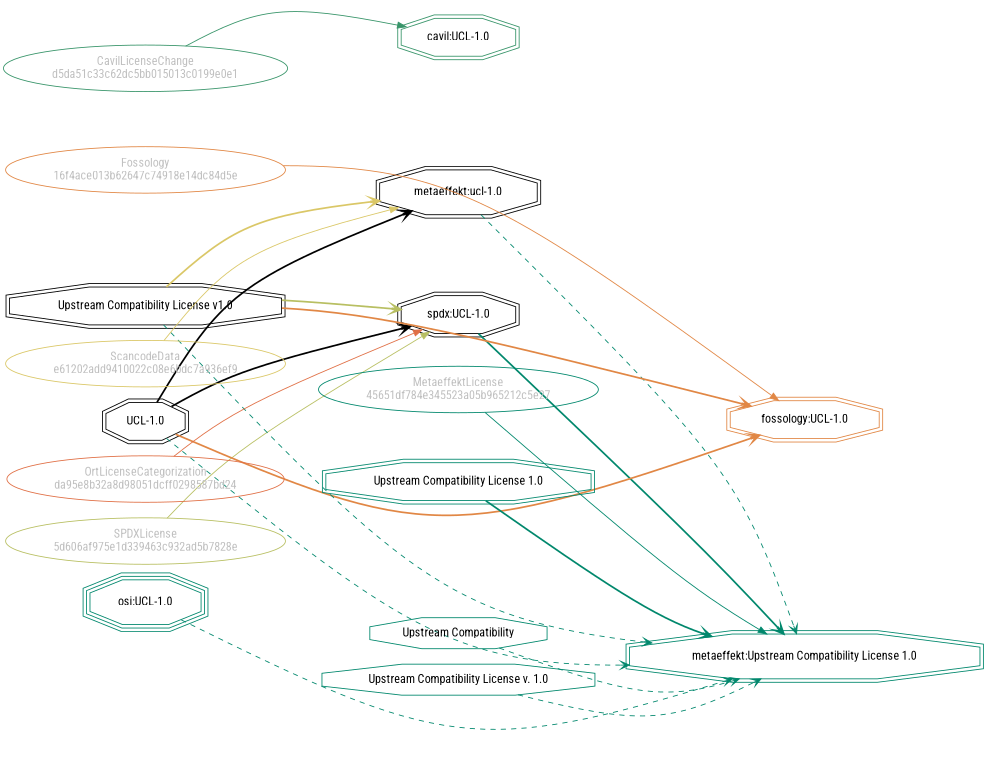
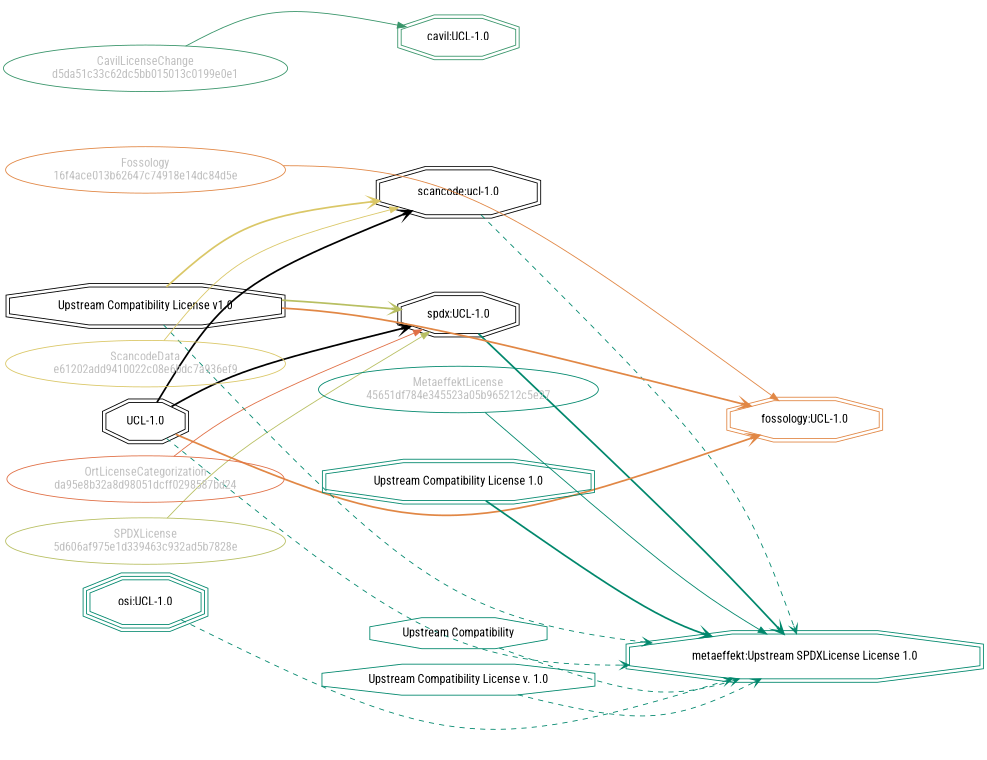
  strict digraph {
    fontname="Roboto Condensed"
    rankdir=LR
    splines=curved
    node [color="#00876c" fontname="Roboto Condensed" shape=doubleoctagon]
    edge [color="#00876c" fontname="Roboto Condensed" weight=0.5 arrowhead=vee style=bold]
    n1 [color="#b8bf62" fillcolor="beige;1" fontcolor=gray label="SPDXLicense\n5d606af975e1d339463c932ad5b7828e" shape=ellipse]
    n2 [label="spdx:UCL-1.0" color=""]
-   n3 [label="metaeffekt:Upstream Compatibility License 1.0"]
+   n3 [label="metaeffekt:Upstream SPDXLicense License 1.0"]
    n4 [label="UCL-1.0" color=""]
-   n5 [label="metaeffekt:ucl-1.0" color=""]
+   n5 [label="scancode:ucl-1.0" color=""]
    n6 [color="#e18745" label="fossology:UCL-1.0"]
    n7 [color="#379469" label="cavil:UCL-1.0"]
    n8 [label="osi:UCL-1.0" shape=tripleoctagon]
    n9 [label="Upstream Compatibility License v1.0" color=""]
    n10 [color="#dac767" fillcolor="beige;1" fontcolor=gray label="ScancodeData\ne61202add9410022c08e6bdc7a936ef9" shape=ellipse]
    n11 [color="#e18745" fillcolor="beige;1" fontcolor=gray label="Fossology\n16f4ace013b62647c74918e14dc84d5e" shape=ellipse]
    n12 [color="#e06f45" fillcolor="beige;1" fontcolor=gray label="OrtLicenseCategorization\nda95e8b32a8d98051dcff0298587bd24" shape=ellipse]
    n13 [color="#379469" fillcolor="beige;1" fontcolor=gray label="CavilLicenseChange\nd5da51c33c62dc5bb015013c0199e0e1" shape=ellipse]
    n14 [fillcolor="beige;1" fontcolor=gray label="MetaeffektLicense\n45651df784e345523a05b965212c5e27" shape=ellipse]
    n15 [label="Upstream Compatibility License 1.0"]
    n16 [label="Upstream Compatibility" shape=octagon]
    n17 [label="Upstream Compatibility License v. 1.0" shape=octagon]
    n1 -> n2 [color="#b8bf62" arrowhead="" style=""]
    n2 -> n3 [weight=0.7]
    n4 -> n2 [weight=0.7 color=""]
    n4 -> n3 [style=dashed]
    n4 -> n5 [weight=0.7 color=""]
    n4 -> n6 [color="#e18745" weight=0.7]
    n5 -> n3 [style=dashed]
    n8 -> n3 [style=dashed]
    n9 -> n2 [color="#b8bf62" weight=0.7]
    n9 -> n3 [style=dashed]
    n9 -> n5 [color="#dac767" weight=0.7]
    n9 -> n6 [color="#e18745" weight=0.7]
    n10 -> n5 [color="#dac767" arrowhead="" style=""]
    n11 -> n6 [color="#e18745" arrowhead="" style=""]
    n12 -> n2 [color="#e06f45" arrowhead="" style=""]
    n13 -> n7 [color="#379469" arrowhead="" style=""]
    n14 -> n3 [arrowhead="" style=""]
    n15 -> n3 [weight=0.7]
    n16 -> n3 [style=dashed]
    n17 -> n3 [style=dashed]
  }
